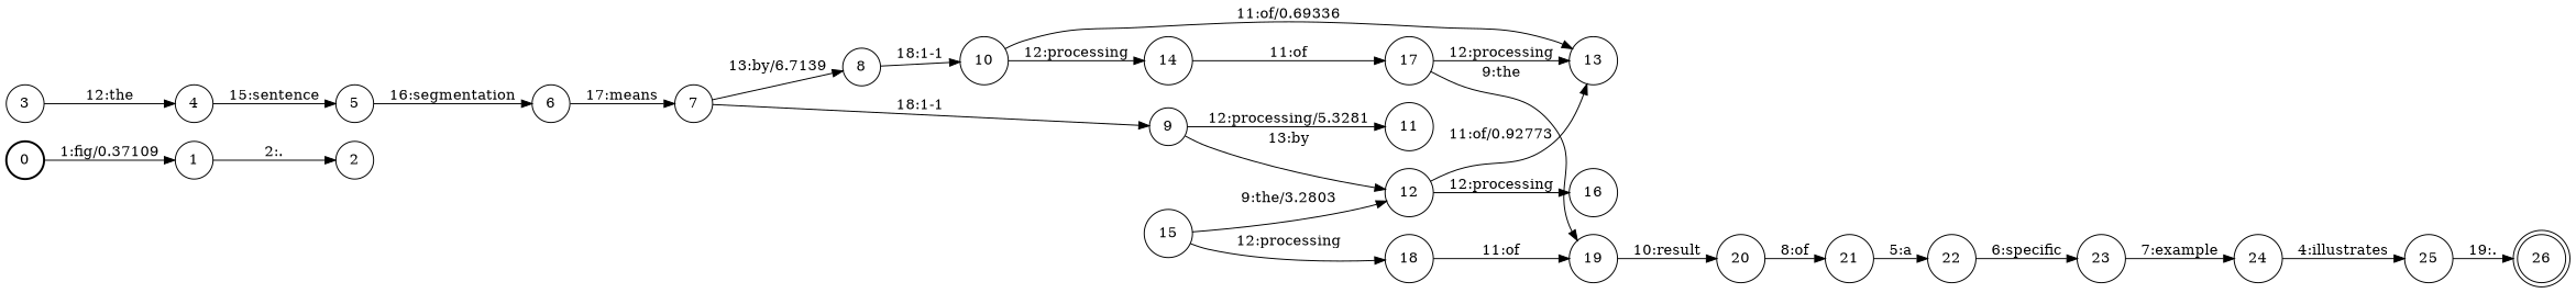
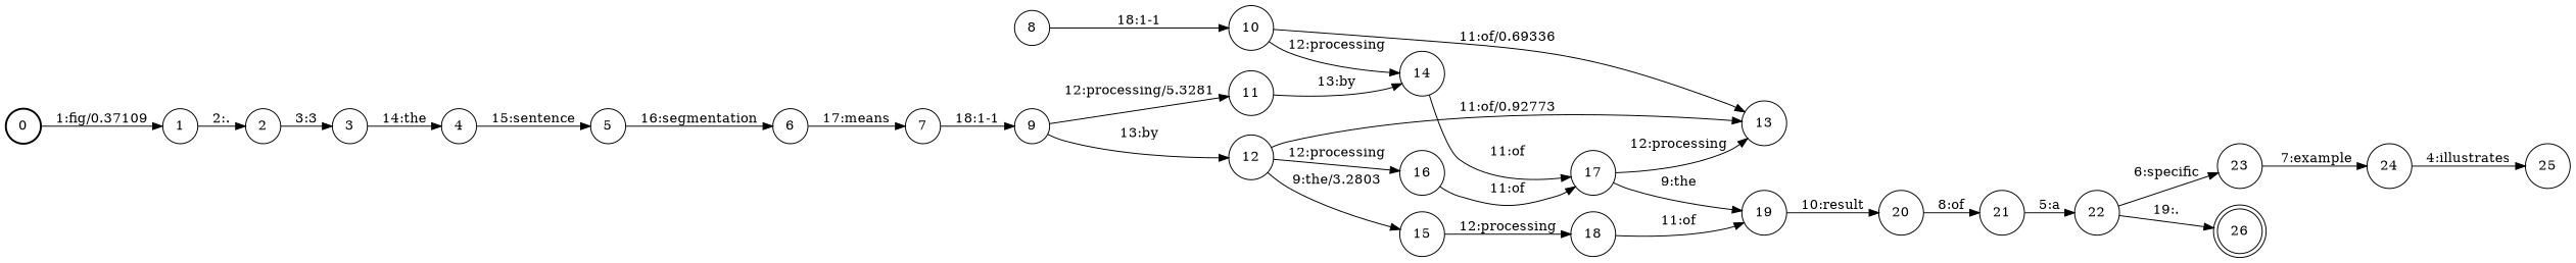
  digraph {
    nodesep=0.25
    rankdir=LR
    ranksep=0.4
    node [fontsize=14 shape=circle style=solid]
    edge [fontsize=14]
    n1 [label=0 style=bold]
    n2 [label=1]
    n3 [label=2]
    n4 [label=3]
    n5 [label=4]
    n6 [label=5]
    n7 [label=6]
    n8 [label=7]
    n9 [label=8]
    n10 [label=9]
    n11 [label=10]
    n12 [label=11]
    n13 [label=12]
    n14 [label=13]
    n15 [label=14]
    n16 [label=16]
    n17 [label=15]
    n18 [label=17]
    n19 [label=18]
    n20 [label=19]
    n21 [label=20]
    n22 [label=21]
    n23 [label=22]
    n24 [label=23]
    n25 [label=24]
    n26 [label=25]
    n27 [label=26 shape=doublecircle]
    n1 -> n2 [label="1:fig/0.37109"]
    n2 -> n3 [label="2:."]
-   n4 -> n5 [label="12:the"]
+   n3 -> n4 [label="3:3"]
+   n4 -> n5 [label="14:the"]
    n5 -> n6 [label="15:sentence"]
    n6 -> n7 [label="16:segmentation"]
    n7 -> n8 [label="17:means"]
-   n8 -> n9 [label="13:by/6.7139"]
    n8 -> n10 [label="18:1-1"]
    n9 -> n11 [label="18:1-1"]
    n10 -> n12 [label="12:processing/5.3281"]
    n10 -> n13 [label="13:by"]
    n11 -> n14 [label="11:of/0.69336"]
    n11 -> n15 [label="12:processing"]
+   n12 -> n15 [label="13:by"]
    n13 -> n14 [label="11:of/0.92773"]
    n13 -> n16 [label="12:processing"]
-   n17 -> n13 [label="9:the/3.2803"]
+   n13 -> n17 [label="9:the/3.2803"]
    n15 -> n18 [label="11:of"]
+   n16 -> n18 [label="11:of"]
    n17 -> n19 [label="12:processing"]
    n18 -> n14 [label="12:processing"]
    n18 -> n20 [label="9:the"]
    n19 -> n20 [label="11:of"]
    n20 -> n21 [label="10:result"]
    n21 -> n22 [label="8:of"]
    n22 -> n23 [label="5:a"]
    n23 -> n24 [label="6:specific"]
    n24 -> n25 [label="7:example"]
    n25 -> n26 [label="4:illustrates"]
-   n26 -> n27 [label="19:."]
+   n23 -> n27 [label="19:."]
  }
